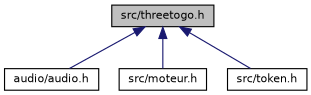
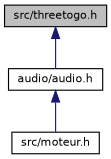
  digraph {
    node [color=black fillcolor=white fontname=Helvetica fontsize=10 shape=record style=filled]
    edge [color=midnightblue dir=back fontname=Helvetica fontsize=10 labelfontname=Helvetica labelfontsize=10 style=solid]
    n1 [fillcolor=grey75 fontcolor=black height=0.2 label="src/threetogo.h" width=0.4]
    n2 [height=0.2 label="audio/audio.h" width=0.4]
    n3 [height=0.2 label="src/moteur.h" width=0.4]
-   n4 [height=0.2 label="src/token.h" width=0.4]
    n1 -> n2
-   n1 -> n3
-   n1 -> n4
+   n2 -> n3
  }
